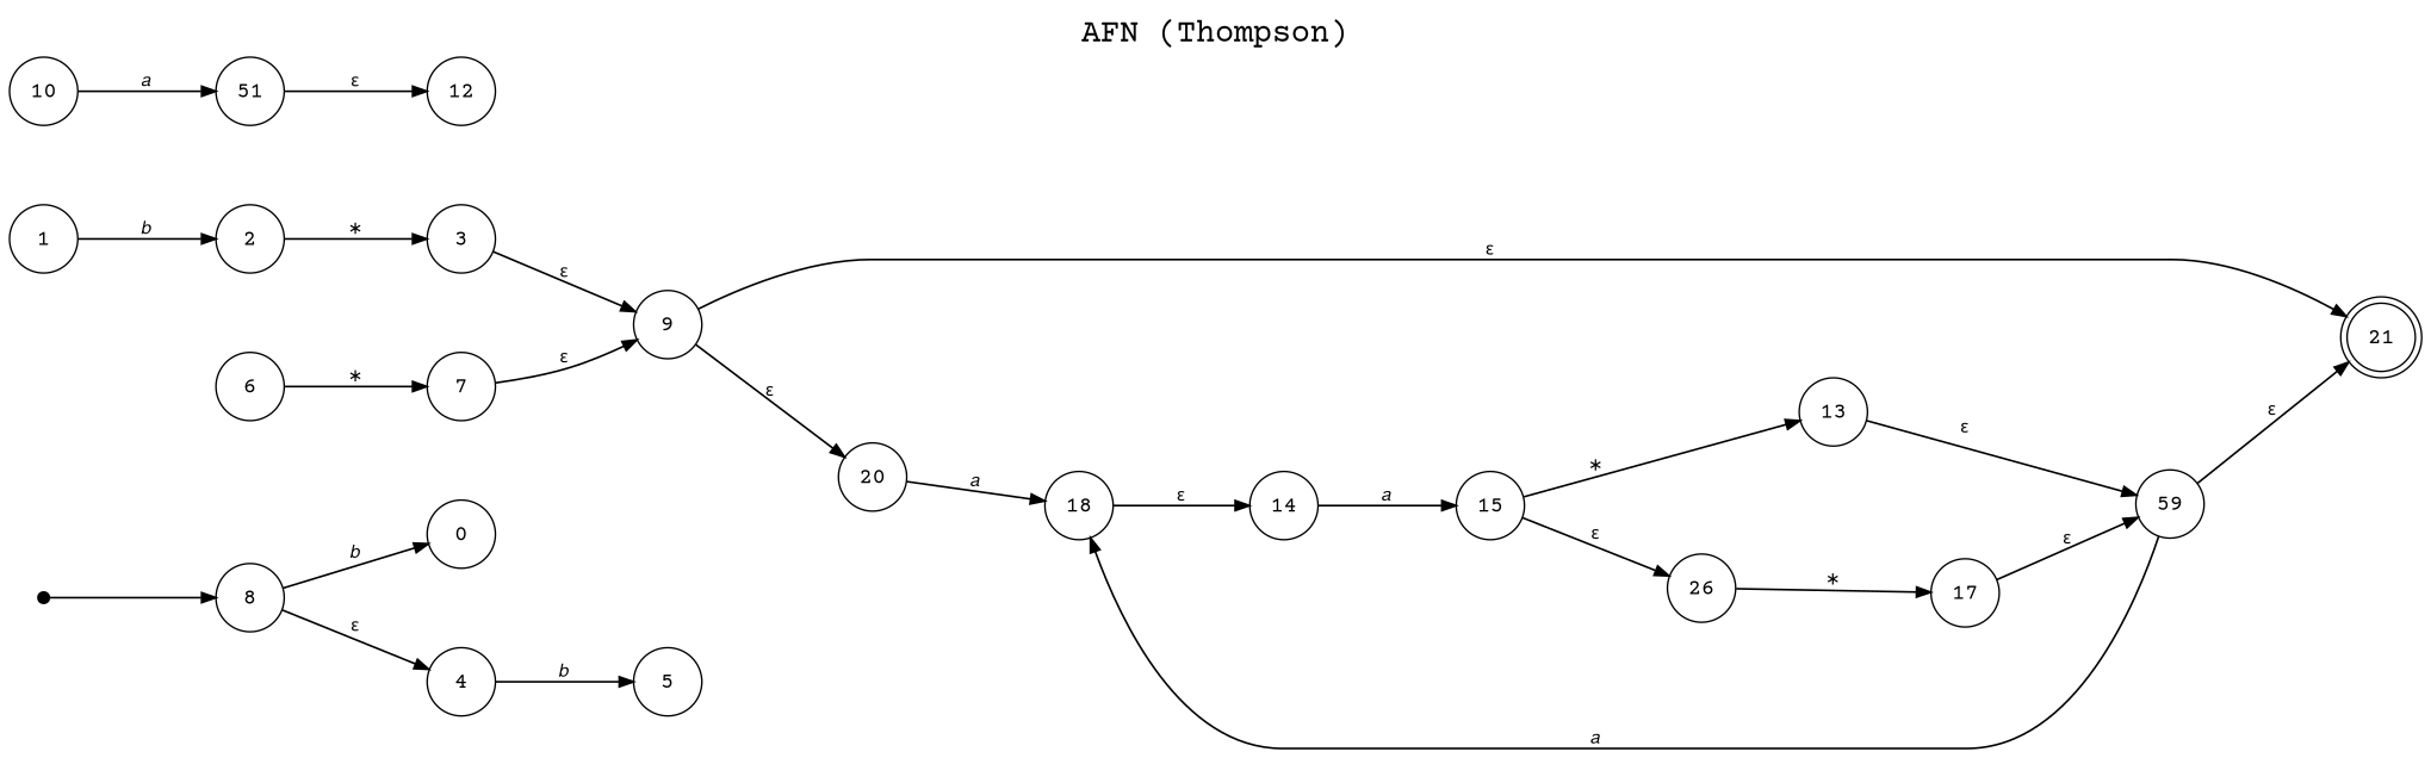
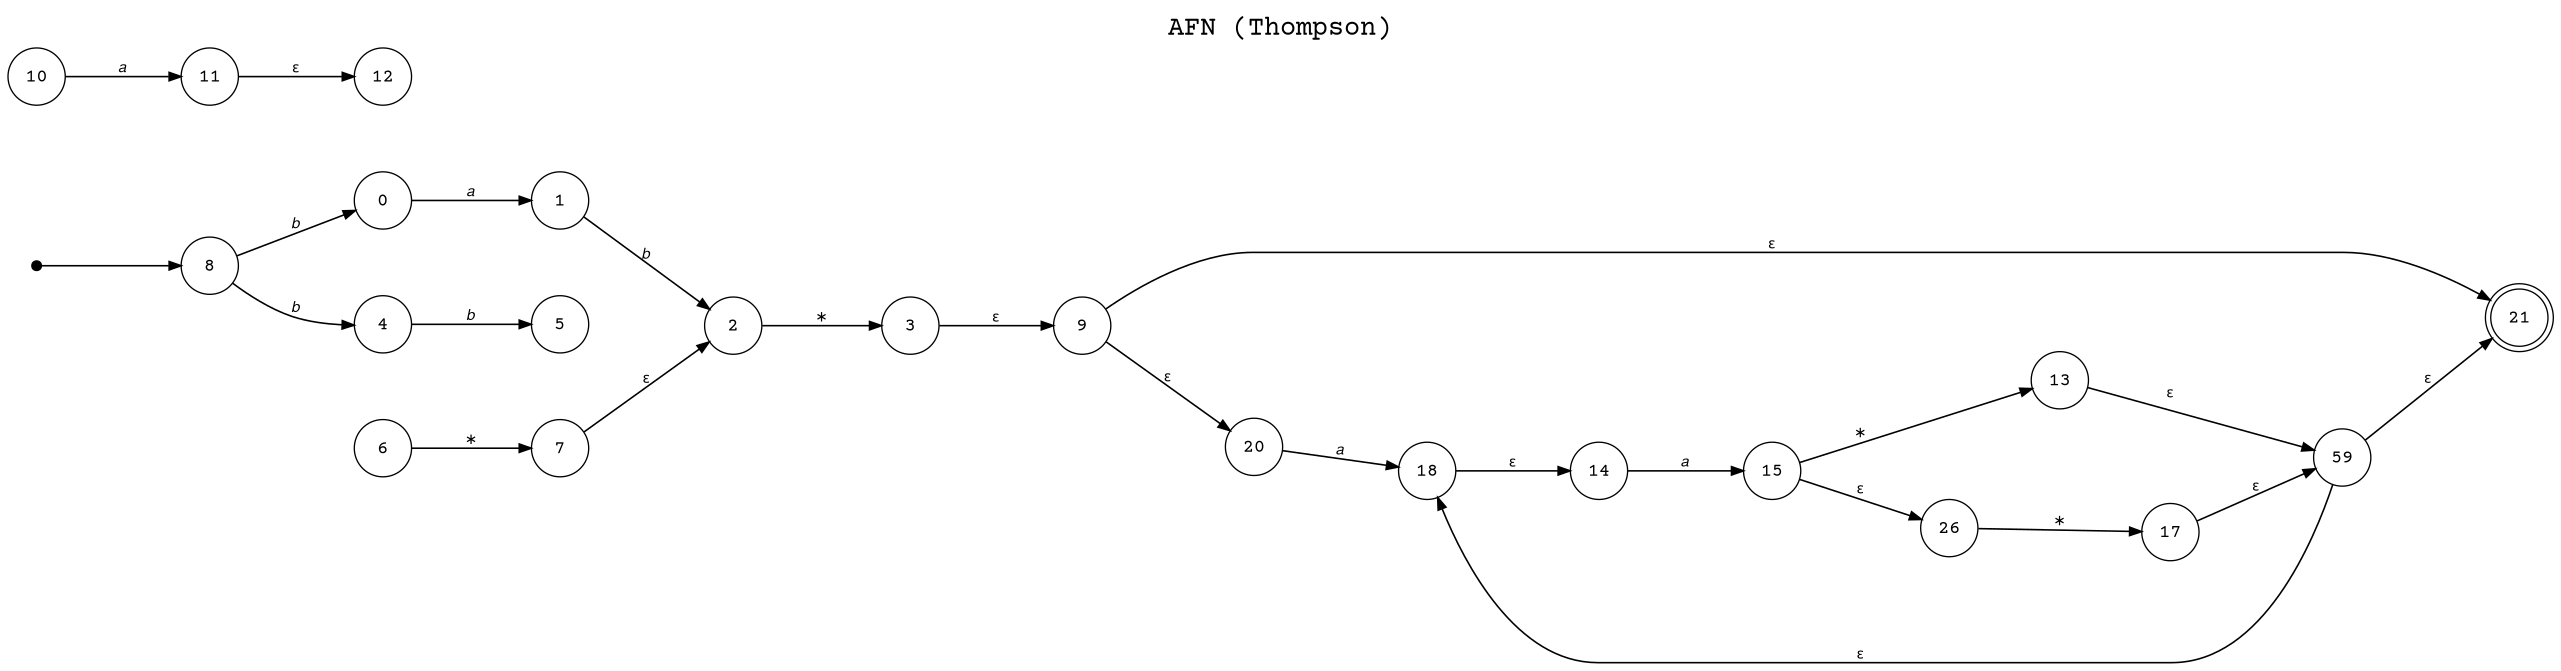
  digraph {
    concentrate=true
    fontname="Courier Prime"
    fontsize=20
    label="AFN (Thompson)"
    labelloc=t
    nodesep=0.7
    rankdir=LR
    ranksep=1.1
    splines=true
    node [fontname="Courier Prime" shape=circle]
    edge [arrowsize=0.9 fontname="Courier Prime" fontsize=11 labeldistance=1.6 penwidth=1.2]
    __start [height=0.6 shape=point width=0.1]
    8 [height=0.6 width=0.6]
    0 [height=0.6 width=0.6]
    4 [height=0.6 width=0.6]
    1 [height=0.6 width=0.6]
    5 [height=0.6 width=0.6]
    21 [height=0.6 shape=doublecircle width=0.6]
    2 [height=0.6 width=0.6]
    3 [height=0.6 width=0.6]
    9 [height=0.6 width=0.6]
    20 [height=0.6 width=0.6]
    18 [height=0.6 width=0.6]
    6 [height=0.6 width=0.6]
    7 [height=0.6 width=0.6]
    14 [height=0.6 width=0.6]
    10 [height=0.6 width=0.6]
-   11 [height=0.6 width=0.6 label=51]
+   11 [height=0.6 width=0.6]
    12 [height=0.6 width=0.6]
    13 [height=0.6 width=0.6]
    n20 [height=0.6 label=59 width=0.6]
    15 [height=0.6 width=0.6]
    n22 [height=0.6 label=26 width=0.6]
    17 [height=0.6 width=0.6]
    __start -> 8
    8 -> 0 [label="𝑏"]
-   8 -> 4 [label="ε"]
+   8 -> 4 [label="𝑏"]
+   0 -> 1 [label="𝑎"]
    4 -> 5 [label="𝑏"]
    1 -> 2 [label="𝑏"]
    2 -> 3 [label="∗"]
    3 -> 9 [label="ε"]
    9 -> 21 [label="ε"]
    9 -> 20 [label="ε"]
    20 -> 18 [label="𝑎"]
    18 -> 14 [label="ε"]
    6 -> 7 [label="∗"]
-   7 -> 9 [label="ε"]
+   7 -> 2 [label="ε"]
    14 -> 15 [label="𝑎"]
    10 -> 11 [label="𝑎"]
    11 -> 12 [label="ε"]
    13 -> n20 [label="ε"]
    n20 -> 21 [label="ε"]
-   n20 -> 18 [label="𝑎"]
+   n20 -> 18 [label="ε"]
    15 -> 13 [label="∗"]
    15 -> n22 [label="ε"]
    n22 -> 17 [label="∗"]
    17 -> n20 [label="ε"]
  }
